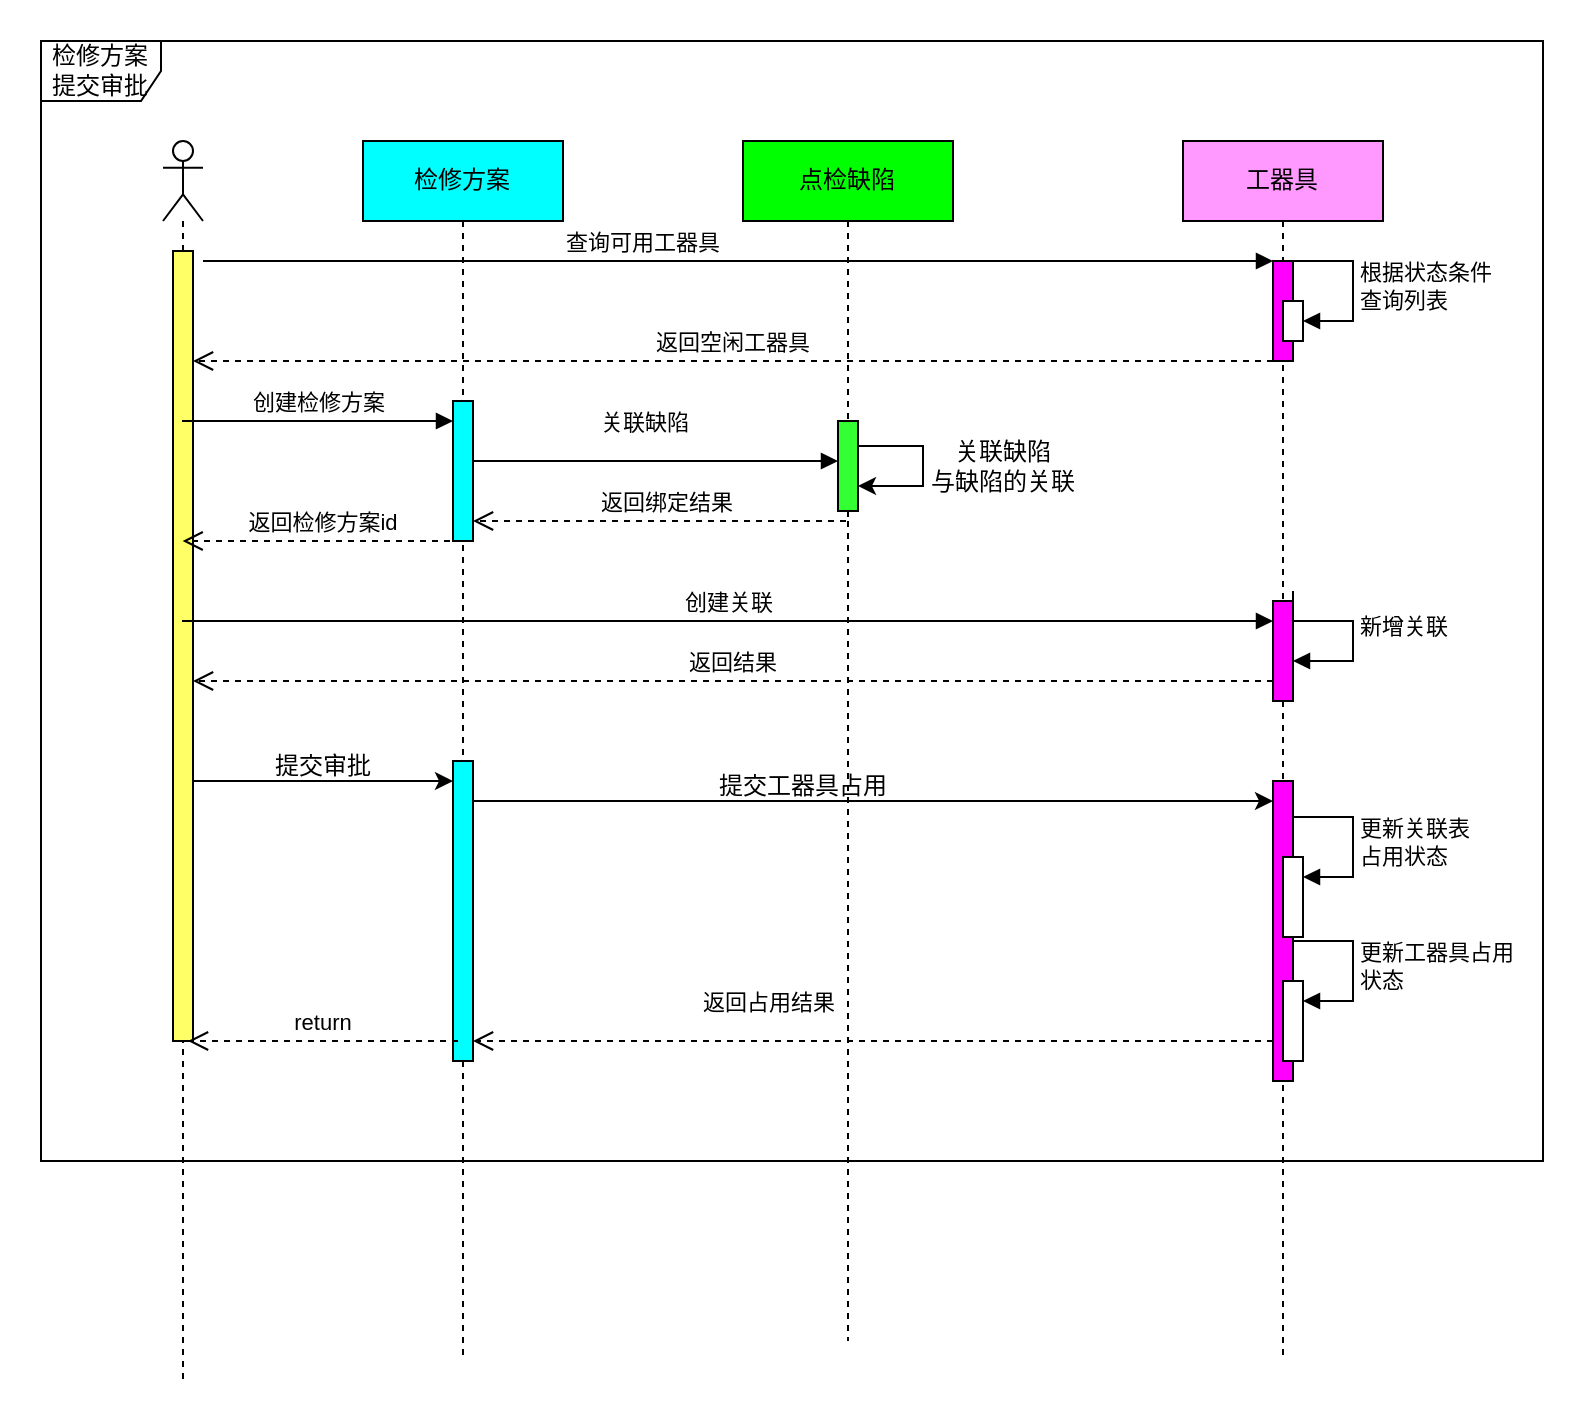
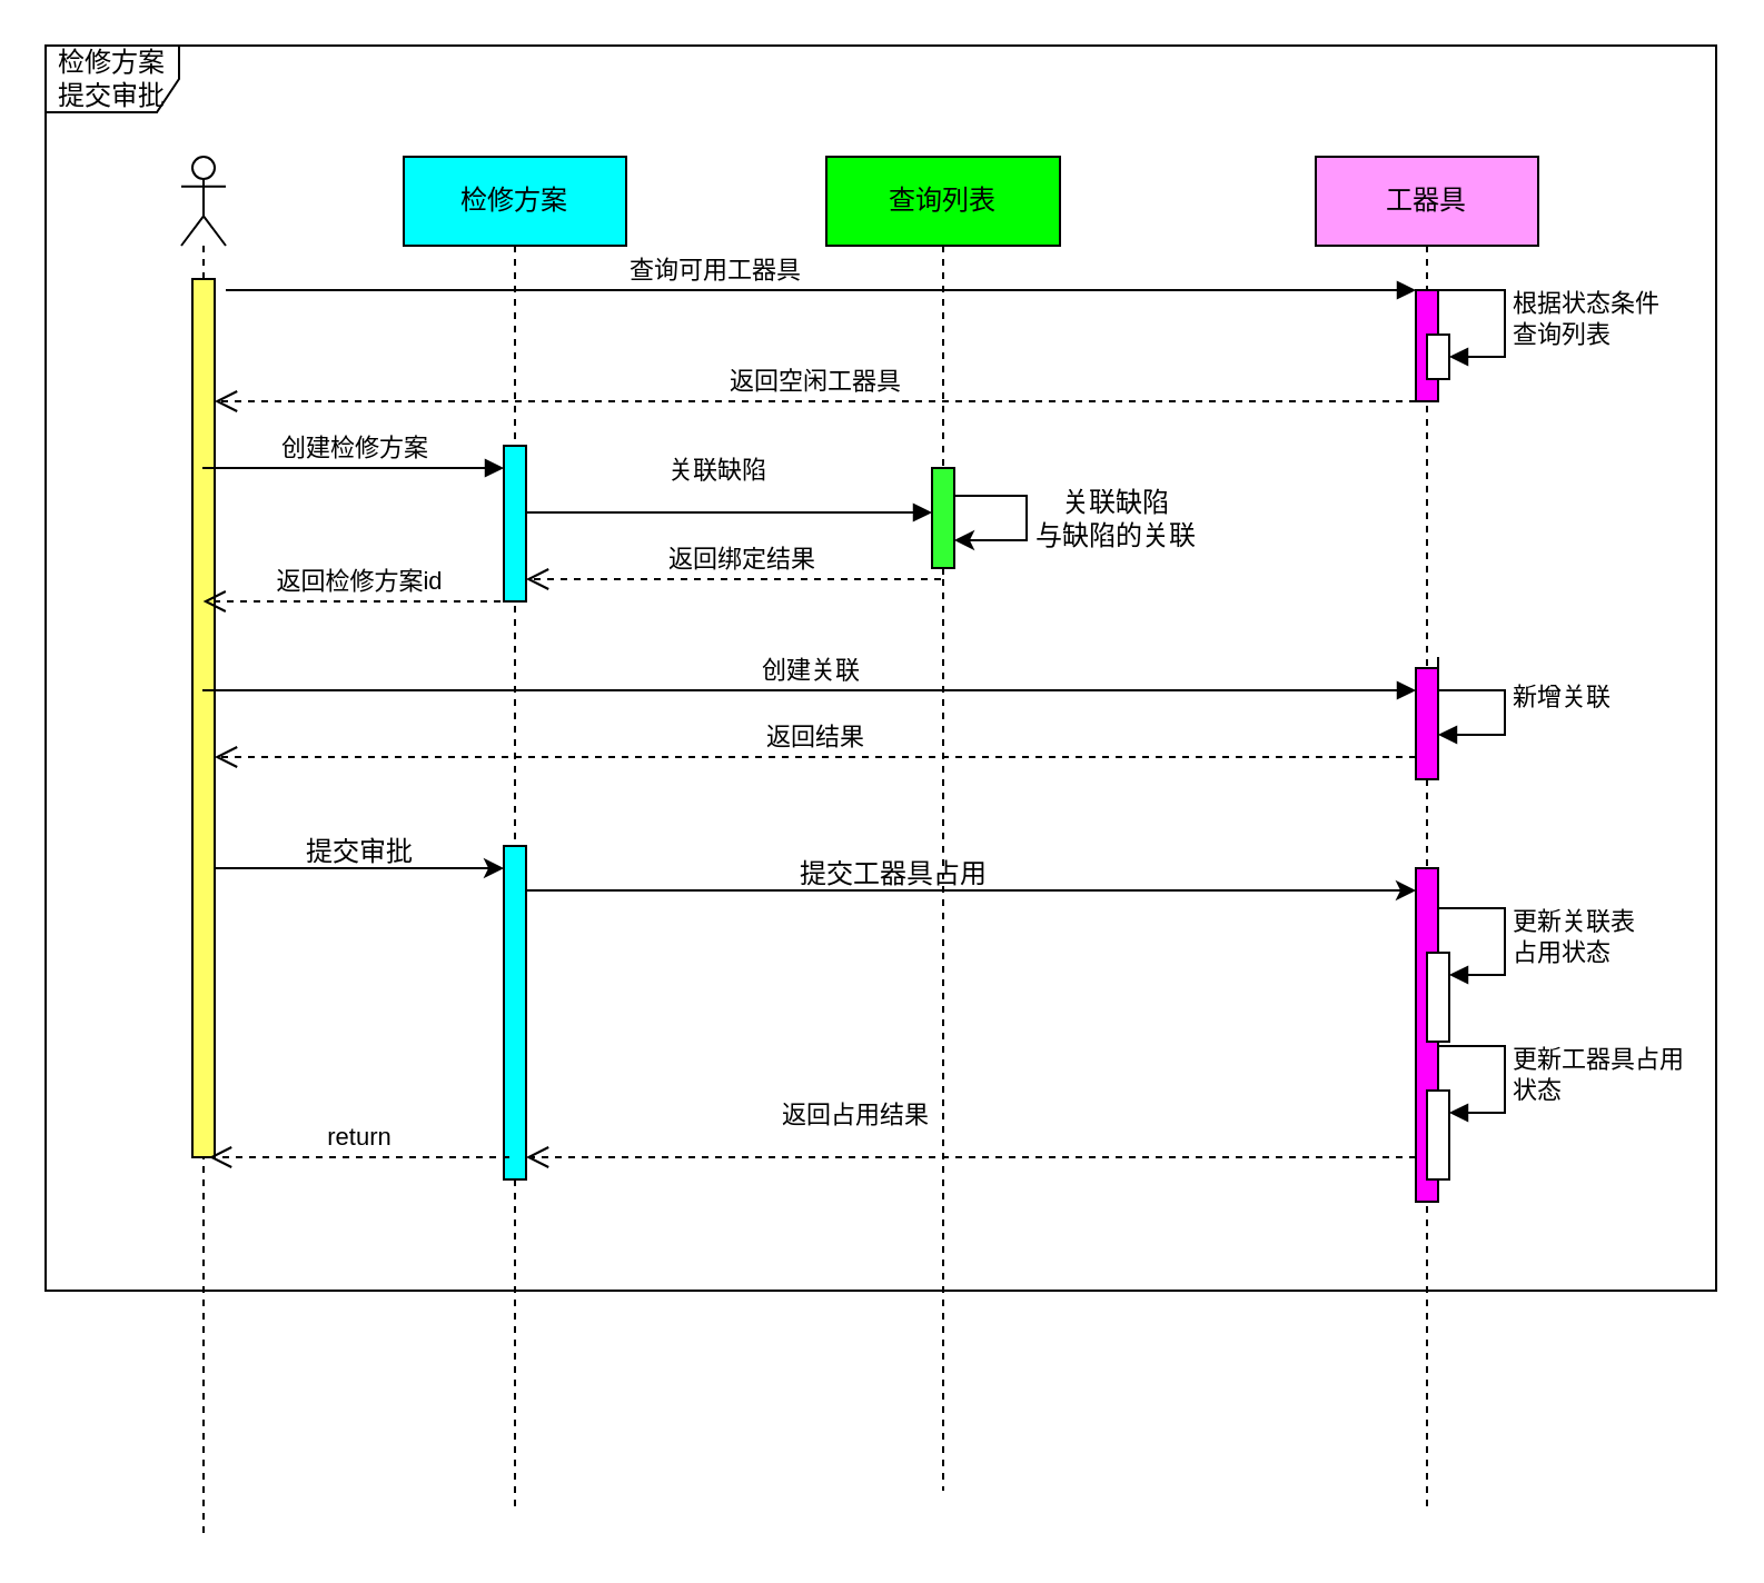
  <mxCell id="0" />
  <mxCell id="1" parent="0" />
  <mxCell id="2" value="检修方案提交审批" style="shape=umlFrame;whiteSpace=wrap;html=1;pointerEvents=0;" vertex="1" parent="1"><mxGeometry x="20" y="20" width="751" height="560" as="geometry" /></mxCell>
  <mxCell id="3" value="检修方案" style="shape=umlLifeline;perimeter=lifelinePerimeter;whiteSpace=wrap;html=1;container=1;dropTarget=0;collapsible=0;recursiveResize=0;outlineConnect=0;portConstraint=eastwest;newEdgeStyle={&quot;edgeStyle&quot;:&quot;elbowEdgeStyle&quot;,&quot;elbow&quot;:&quot;vertical&quot;,&quot;curved&quot;:0,&quot;rounded&quot;:0};fillColor=#00FFFF;" vertex="1" parent="1"><mxGeometry x="181" y="70" width="100" height="610" as="geometry" /></mxCell>
  <mxCell id="4" value="" style="html=1;points=[];perimeter=orthogonalPerimeter;outlineConnect=0;targetShapes=umlLifeline;portConstraint=eastwest;newEdgeStyle={&quot;edgeStyle&quot;:&quot;elbowEdgeStyle&quot;,&quot;elbow&quot;:&quot;vertical&quot;,&quot;curved&quot;:0,&quot;rounded&quot;:0};fillColor=#00FFFF;" vertex="1" parent="3"><mxGeometry x="45" y="130" width="10" height="70" as="geometry" /></mxCell>
  <mxCell id="5" value="" style="html=1;points=[];perimeter=orthogonalPerimeter;outlineConnect=0;targetShapes=umlLifeline;portConstraint=eastwest;newEdgeStyle={&quot;edgeStyle&quot;:&quot;elbowEdgeStyle&quot;,&quot;elbow&quot;:&quot;vertical&quot;,&quot;curved&quot;:0,&quot;rounded&quot;:0};fillColor=#00FFFF;" vertex="1" parent="3"><mxGeometry x="45" y="310" width="10" height="150" as="geometry" /></mxCell>
- <mxCell id="6" value="点检缺陷" style="shape=umlLifeline;perimeter=lifelinePerimeter;whiteSpace=wrap;html=1;container=1;dropTarget=0;collapsible=0;recursiveResize=0;outlineConnect=0;portConstraint=eastwest;newEdgeStyle={&quot;edgeStyle&quot;:&quot;elbowEdgeStyle&quot;,&quot;elbow&quot;:&quot;vertical&quot;,&quot;curved&quot;:0,&quot;rounded&quot;:0};fillColor=#00FF00;" vertex="1" parent="1"><mxGeometry x="371" y="70" width="105" height="600" as="geometry" /></mxCell>
+ <mxCell id="6" value="查询列表" style="shape=umlLifeline;perimeter=lifelinePerimeter;whiteSpace=wrap;html=1;container=1;dropTarget=0;collapsible=0;recursiveResize=0;outlineConnect=0;portConstraint=eastwest;newEdgeStyle={&quot;edgeStyle&quot;:&quot;elbowEdgeStyle&quot;,&quot;elbow&quot;:&quot;vertical&quot;,&quot;curved&quot;:0,&quot;rounded&quot;:0};fillColor=#00FF00;" vertex="1" parent="1"><mxGeometry x="371" y="70" width="105" height="600" as="geometry" /></mxCell>
  <mxCell id="7" value="" style="html=1;points=[];perimeter=orthogonalPerimeter;outlineConnect=0;targetShapes=umlLifeline;portConstraint=eastwest;newEdgeStyle={&quot;edgeStyle&quot;:&quot;elbowEdgeStyle&quot;,&quot;elbow&quot;:&quot;vertical&quot;,&quot;curved&quot;:0,&quot;rounded&quot;:0};fillColor=#33FF33;" vertex="1" parent="6"><mxGeometry x="47.5" y="140" width="10" height="45" as="geometry" /></mxCell>
  <mxCell id="8" style="edgeStyle=elbowEdgeStyle;rounded=0;orthogonalLoop=1;jettySize=auto;html=1;elbow=horizontal;curved=0;" edge="1" parent="6" source="7" target="7"><mxGeometry relative="1" as="geometry"><Array as="points"><mxPoint x="90" y="160" /></Array></mxGeometry></mxCell>
  <mxCell id="9" value="工器具" style="shape=umlLifeline;perimeter=lifelinePerimeter;whiteSpace=wrap;html=1;container=1;dropTarget=0;collapsible=0;recursiveResize=0;outlineConnect=0;portConstraint=eastwest;newEdgeStyle={&quot;edgeStyle&quot;:&quot;elbowEdgeStyle&quot;,&quot;elbow&quot;:&quot;vertical&quot;,&quot;curved&quot;:0,&quot;rounded&quot;:0};fillColor=#FF99FF;" vertex="1" parent="1"><mxGeometry x="591" y="70" width="100" height="610" as="geometry" /></mxCell>
  <mxCell id="10" value="" style="html=1;points=[];perimeter=orthogonalPerimeter;outlineConnect=0;targetShapes=umlLifeline;portConstraint=eastwest;newEdgeStyle={&quot;edgeStyle&quot;:&quot;elbowEdgeStyle&quot;,&quot;elbow&quot;:&quot;vertical&quot;,&quot;curved&quot;:0,&quot;rounded&quot;:0};fillColor=#FF00FF;" vertex="1" parent="9"><mxGeometry x="45" y="60" width="10" height="50" as="geometry" /></mxCell>
  <mxCell id="11" value="查询可用工器具" style="html=1;verticalAlign=bottom;endArrow=block;edgeStyle=elbowEdgeStyle;elbow=vertical;curved=0;rounded=0;" edge="1" target="10" parent="9"><mxGeometry x="-0.51" relative="1" as="geometry"><mxPoint x="-25" y="60" as="sourcePoint" /><Array as="points"><mxPoint x="-490" y="60" /></Array><mxPoint as="offset" /></mxGeometry></mxCell>
  <mxCell id="12" value="" style="html=1;points=[];perimeter=orthogonalPerimeter;outlineConnect=0;targetShapes=umlLifeline;portConstraint=eastwest;newEdgeStyle={&quot;edgeStyle&quot;:&quot;elbowEdgeStyle&quot;,&quot;elbow&quot;:&quot;vertical&quot;,&quot;curved&quot;:0,&quot;rounded&quot;:0};fillColor=#FF00FF;" vertex="1" parent="9"><mxGeometry x="45" y="230" width="10" height="50" as="geometry" /></mxCell>
  <mxCell id="13" value="" style="html=1;points=[];perimeter=orthogonalPerimeter;outlineConnect=0;targetShapes=umlLifeline;portConstraint=eastwest;newEdgeStyle={&quot;edgeStyle&quot;:&quot;elbowEdgeStyle&quot;,&quot;elbow&quot;:&quot;vertical&quot;,&quot;curved&quot;:0,&quot;rounded&quot;:0};fillColor=#FF00FF;" vertex="1" parent="9"><mxGeometry x="45" y="320" width="10" height="150" as="geometry" /></mxCell>
  <mxCell id="14" value="新增关联" style="html=1;align=left;spacingLeft=2;endArrow=block;rounded=0;edgeStyle=orthogonalEdgeStyle;curved=0;rounded=0;" edge="1" parent="9"><mxGeometry relative="1" as="geometry"><mxPoint x="55" y="225" as="sourcePoint" /><Array as="points"><mxPoint x="55" y="240" /><mxPoint x="85" y="240" /><mxPoint x="85" y="260" /><mxPoint x="55" y="260" /></Array><mxPoint x="55" y="260" as="targetPoint" /></mxGeometry></mxCell>
  <mxCell id="15" value="" style="html=1;points=[];perimeter=orthogonalPerimeter;outlineConnect=0;targetShapes=umlLifeline;portConstraint=eastwest;newEdgeStyle={&quot;edgeStyle&quot;:&quot;elbowEdgeStyle&quot;,&quot;elbow&quot;:&quot;vertical&quot;,&quot;curved&quot;:0,&quot;rounded&quot;:0};" vertex="1" parent="9"><mxGeometry x="50" y="358" width="10" height="40" as="geometry" /></mxCell>
  <mxCell id="16" value="更新关联表&lt;br&gt;占用状态" style="html=1;align=left;spacingLeft=2;endArrow=block;rounded=0;edgeStyle=orthogonalEdgeStyle;curved=0;rounded=0;" edge="1" target="15" parent="9"><mxGeometry x="0.006" relative="1" as="geometry"><mxPoint x="55" y="338" as="sourcePoint" /><Array as="points"><mxPoint x="85" y="368" /></Array><mxPoint as="offset" /></mxGeometry></mxCell>
  <mxCell id="17" value="" style="html=1;points=[];perimeter=orthogonalPerimeter;outlineConnect=0;targetShapes=umlLifeline;portConstraint=eastwest;newEdgeStyle={&quot;edgeStyle&quot;:&quot;elbowEdgeStyle&quot;,&quot;elbow&quot;:&quot;vertical&quot;,&quot;curved&quot;:0,&quot;rounded&quot;:0};" vertex="1" parent="9"><mxGeometry x="50" y="420" width="10" height="40" as="geometry" /></mxCell>
  <mxCell id="18" value="更新工器具占用&lt;br&gt;状态" style="html=1;align=left;spacingLeft=2;endArrow=block;rounded=0;edgeStyle=orthogonalEdgeStyle;curved=0;rounded=0;" edge="1" target="17" parent="9"><mxGeometry x="0.006" relative="1" as="geometry"><mxPoint x="55" y="400" as="sourcePoint" /><Array as="points"><mxPoint x="85" y="430" /></Array><mxPoint as="offset" /></mxGeometry></mxCell>
  <mxCell id="19" value="" style="html=1;points=[];perimeter=orthogonalPerimeter;outlineConnect=0;targetShapes=umlLifeline;portConstraint=eastwest;newEdgeStyle={&quot;edgeStyle&quot;:&quot;elbowEdgeStyle&quot;,&quot;elbow&quot;:&quot;vertical&quot;,&quot;curved&quot;:0,&quot;rounded&quot;:0};" vertex="1" parent="9"><mxGeometry x="50" y="80" width="10" height="20" as="geometry" /></mxCell>
  <mxCell id="20" value="根据状态条件&lt;br&gt;查询列表" style="html=1;align=left;spacingLeft=2;endArrow=block;rounded=0;edgeStyle=orthogonalEdgeStyle;curved=0;rounded=0;" edge="1" target="19" parent="9"><mxGeometry x="0.006" relative="1" as="geometry"><mxPoint x="55" y="60" as="sourcePoint" /><Array as="points"><mxPoint x="85" y="90" /></Array><mxPoint as="offset" /></mxGeometry></mxCell>
  <mxCell id="21" value="" style="shape=umlLifeline;perimeter=lifelinePerimeter;whiteSpace=wrap;html=1;container=1;dropTarget=0;collapsible=0;recursiveResize=0;outlineConnect=0;portConstraint=eastwest;newEdgeStyle={&quot;edgeStyle&quot;:&quot;elbowEdgeStyle&quot;,&quot;elbow&quot;:&quot;vertical&quot;,&quot;curved&quot;:0,&quot;rounded&quot;:0};participant=umlActor;" vertex="1" parent="1"><mxGeometry x="81" y="70" width="20" height="620" as="geometry" /></mxCell>
  <mxCell id="22" value="" style="html=1;points=[];perimeter=orthogonalPerimeter;outlineConnect=0;targetShapes=umlLifeline;portConstraint=eastwest;newEdgeStyle={&quot;edgeStyle&quot;:&quot;elbowEdgeStyle&quot;,&quot;elbow&quot;:&quot;vertical&quot;,&quot;curved&quot;:0,&quot;rounded&quot;:0};fillColor=#FFFF66;" vertex="1" parent="21"><mxGeometry x="5" y="55" width="10" height="395" as="geometry" /></mxCell>
  <mxCell id="23" value="返回空闲工器具" style="html=1;verticalAlign=bottom;endArrow=open;dashed=1;endSize=8;edgeStyle=elbowEdgeStyle;elbow=vertical;curved=0;rounded=0;" edge="1" source="10" parent="1" target="22"><mxGeometry x="-0.001" relative="1" as="geometry"><mxPoint x="471" y="205" as="targetPoint" /><mxPoint x="546" y="190" as="sourcePoint" /><Array as="points"><mxPoint x="461" y="180" /><mxPoint x="601" y="170" /><mxPoint x="641" y="180" /></Array><mxPoint as="offset" /></mxGeometry></mxCell>
  <mxCell id="24" value="创建检修方案" style="html=1;verticalAlign=bottom;endArrow=block;edgeStyle=elbowEdgeStyle;elbow=vertical;curved=0;rounded=0;" edge="1" target="4" parent="1" source="21"><mxGeometry x="-0.0" relative="1" as="geometry"><mxPoint x="151" y="180" as="sourcePoint" /><Array as="points"><mxPoint x="171" y="210" /><mxPoint x="151" y="220" /><mxPoint x="164" y="230" /></Array><mxPoint as="offset" /></mxGeometry></mxCell>
  <mxCell id="25" value="返回检修方案id" style="html=1;verticalAlign=bottom;endArrow=open;dashed=1;endSize=8;edgeStyle=elbowEdgeStyle;elbow=vertical;curved=0;rounded=0;" edge="1" parent="1"><mxGeometry relative="1" as="geometry"><mxPoint x="230.5" y="269.999" as="sourcePoint" /><mxPoint x="90.81" y="269.999" as="targetPoint" /></mxGeometry></mxCell>
  <mxCell id="26" value="创建关联" style="html=1;verticalAlign=bottom;endArrow=block;edgeStyle=elbowEdgeStyle;elbow=vertical;curved=0;rounded=0;" edge="1" target="12" parent="1" source="21"><mxGeometry relative="1" as="geometry"><mxPoint x="566" y="300" as="sourcePoint" /><Array as="points"><mxPoint x="451" y="310" /></Array></mxGeometry></mxCell>
  <mxCell id="27" value="返回结果" style="html=1;verticalAlign=bottom;endArrow=open;dashed=1;endSize=8;edgeStyle=elbowEdgeStyle;elbow=vertical;curved=0;rounded=0;" edge="1" source="12" parent="1" target="22"><mxGeometry x="-0.001" relative="1" as="geometry"><mxPoint x="566" y="375" as="targetPoint" /><Array as="points"><mxPoint x="421" y="340" /><mxPoint x="471" y="370" /><mxPoint x="501" y="310" /></Array><mxPoint as="offset" /></mxGeometry></mxCell>
  <mxCell id="28" style="edgeStyle=elbowEdgeStyle;rounded=0;orthogonalLoop=1;jettySize=auto;html=1;elbow=vertical;curved=0;" edge="1" parent="1" source="22" target="5"><mxGeometry relative="1" as="geometry"><Array as="points"><mxPoint x="171" y="390" /></Array></mxGeometry></mxCell>
  <mxCell id="29" value="提交审批" style="text;html=1;align=center;verticalAlign=middle;resizable=0;points=[];autosize=1;strokeColor=none;fillColor=none;" vertex="1" parent="1"><mxGeometry x="126" y="368" width="70" height="30" as="geometry" /></mxCell>
  <mxCell id="30" value="返回绑定结果" style="html=1;verticalAlign=bottom;endArrow=open;dashed=1;endSize=8;edgeStyle=elbowEdgeStyle;elbow=vertical;curved=0;rounded=0;" edge="1" source="7" parent="1" target="4"><mxGeometry x="-0.004" relative="1" as="geometry"><mxPoint x="346" y="295" as="targetPoint" /><Array as="points"><mxPoint x="326" y="260" /></Array><mxPoint as="offset" /></mxGeometry></mxCell>
  <mxCell id="31" value="关联缺陷" style="html=1;verticalAlign=bottom;endArrow=block;edgeStyle=elbowEdgeStyle;elbow=vertical;curved=0;rounded=0;" edge="1" target="7" parent="1" source="4"><mxGeometry x="-0.056" y="10" relative="1" as="geometry"><mxPoint x="346" y="220" as="sourcePoint" /><Array as="points"><mxPoint x="331" y="230" /></Array><mxPoint as="offset" /></mxGeometry></mxCell>
  <mxCell id="32" style="edgeStyle=elbowEdgeStyle;rounded=0;orthogonalLoop=1;jettySize=auto;html=1;elbow=vertical;curved=0;" edge="1" parent="1" source="5" target="13"><mxGeometry relative="1" as="geometry"><Array as="points"><mxPoint x="531" y="400" /></Array></mxGeometry></mxCell>
  <mxCell id="33" value="提交工器具占用" style="text;html=1;align=center;verticalAlign=middle;resizable=0;points=[];autosize=1;strokeColor=none;fillColor=none;" vertex="1" parent="1"><mxGeometry x="346" y="378" width="110" height="30" as="geometry" /></mxCell>
  <mxCell id="34" value="返回占用结果" style="html=1;verticalAlign=bottom;endArrow=open;dashed=1;endSize=8;edgeStyle=elbowEdgeStyle;elbow=vertical;curved=0;rounded=0;" edge="1" parent="1" source="13" target="5"><mxGeometry x="0.259" y="-10" relative="1" as="geometry"><mxPoint x="491" y="370" as="sourcePoint" /><mxPoint x="241" y="520" as="targetPoint" /><Array as="points"><mxPoint x="401" y="520" /><mxPoint x="451" y="440" /></Array><mxPoint as="offset" /></mxGeometry></mxCell>
  <mxCell id="35" value="return" style="html=1;verticalAlign=bottom;endArrow=open;dashed=1;endSize=8;edgeStyle=elbowEdgeStyle;elbow=vertical;curved=0;rounded=0;" edge="1" parent="1"><mxGeometry relative="1" as="geometry"><mxPoint x="228.5" y="520" as="sourcePoint" /><mxPoint x="93.5" y="520.345" as="targetPoint" /></mxGeometry></mxCell>
  <mxCell id="36" value="关联缺陷&lt;br&gt;与缺陷的关联" style="text;html=1;align=center;verticalAlign=middle;resizable=0;points=[];autosize=1;strokeColor=none;fillColor=none;" vertex="1" parent="1"><mxGeometry x="451" y="213" width="100" height="40" as="geometry" /></mxCell>
